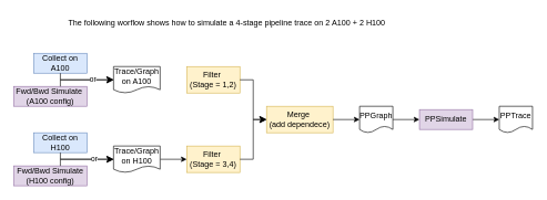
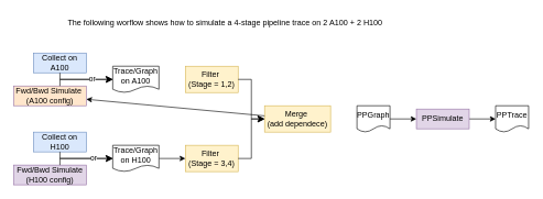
  <mxCell id="0" />
  <mxCell id="1" parent="0" />
  <mxCell id="2" value="Collect on A100" style="rounded=0;whiteSpace=wrap;html=1;fillColor=#dae8fc;strokeColor=#6c8ebf;" vertex="1" parent="1"><mxGeometry x="50" y="80" width="80" height="30" as="geometry" /></mxCell>
- <mxCell id="3" value="Fwd/Bwd Simulate&amp;nbsp; (A100 config)" style="rounded=0;whiteSpace=wrap;html=1;fillColor=#e1d5e7;strokeColor=#9673a6;" vertex="1" parent="1"><mxGeometry x="20" y="130" width="110" height="30" as="geometry" /></mxCell>
+ <mxCell id="3" value="Fwd/Bwd Simulate&amp;nbsp; (A100 config)" style="rounded=0;whiteSpace=wrap;html=1;fillColor=#ffe6cc;strokeColor=#9673a6;" vertex="1" parent="1"><mxGeometry x="20" y="130" width="110" height="30" as="geometry" /></mxCell>
  <mxCell id="4" value="Fwd/Bwd Simulate (H100 config)" style="rounded=0;whiteSpace=wrap;html=1;fillColor=#e1d5e7;strokeColor=#9673a6;" vertex="1" parent="1"><mxGeometry x="20" y="250" width="110" height="30" as="geometry" /></mxCell>
  <mxCell id="5" value="Collect on H100" style="rounded=0;whiteSpace=wrap;html=1;fillColor=#dae8fc;strokeColor=#6c8ebf;" vertex="1" parent="1"><mxGeometry x="50" y="200" width="80" height="30" as="geometry" /></mxCell>
  <mxCell id="6" value="Trace/Graph on A100" style="shape=document;whiteSpace=wrap;html=1;boundedLbl=1;size=0.25;" vertex="1" parent="1"><mxGeometry x="170" y="100" width="70" height="40" as="geometry" /></mxCell>
  <mxCell id="7" style="edgeStyle=none;html=1;" edge="1" parent="1" source="8" target="17"><mxGeometry relative="1" as="geometry" /></mxCell>
  <mxCell id="8" value="Trace/Graph on H100" style="shape=document;whiteSpace=wrap;html=1;boundedLbl=1;size=0.25;" vertex="1" parent="1"><mxGeometry x="170" y="220" width="70" height="40" as="geometry" /></mxCell>
  <mxCell id="9" value="" style="edgeStyle=elbowEdgeStyle;elbow=vertical;endArrow=classic;html=1;curved=0;rounded=0;endSize=8;startSize=8;" edge="1" parent="1" source="2" target="6"><mxGeometry width="50" height="50" relative="1" as="geometry"><mxPoint x="350" y="260" as="sourcePoint" /><mxPoint x="400" y="210" as="targetPoint" /><Array as="points"><mxPoint x="150" y="120" /></Array></mxGeometry></mxCell>
  <mxCell id="10" value="" style="edgeStyle=elbowEdgeStyle;elbow=vertical;endArrow=classic;html=1;curved=0;rounded=0;endSize=8;startSize=8;" edge="1" parent="1" source="3" target="6"><mxGeometry width="50" height="50" relative="1" as="geometry"><mxPoint x="90" y="120" as="sourcePoint" /><mxPoint x="180" y="130" as="targetPoint" /><Array as="points"><mxPoint x="90" y="120" /></Array></mxGeometry></mxCell>
  <mxCell id="11" value="or" style="edgeLabel;html=1;align=center;verticalAlign=middle;resizable=0;points=[];" vertex="1" connectable="0" parent="10"><mxGeometry x="0.297" relative="1" as="geometry"><mxPoint y="-1" as="offset" /></mxGeometry></mxCell>
  <mxCell id="12" value="" style="edgeStyle=elbowEdgeStyle;elbow=vertical;endArrow=classic;html=1;curved=0;rounded=0;endSize=8;startSize=8;" edge="1" parent="1"><mxGeometry width="50" height="50" relative="1" as="geometry"><mxPoint x="90" y="230" as="sourcePoint" /><mxPoint x="170" y="240" as="targetPoint" /><Array as="points"><mxPoint x="150" y="240" /></Array></mxGeometry></mxCell>
  <mxCell id="13" value="" style="edgeStyle=elbowEdgeStyle;elbow=vertical;endArrow=classic;html=1;curved=0;rounded=0;endSize=8;startSize=8;" edge="1" parent="1"><mxGeometry width="50" height="50" relative="1" as="geometry"><mxPoint x="90" y="250" as="sourcePoint" /><mxPoint x="170" y="240" as="targetPoint" /><Array as="points"><mxPoint x="90" y="240" /></Array></mxGeometry></mxCell>
  <mxCell id="14" value="or" style="edgeLabel;html=1;align=center;verticalAlign=middle;resizable=0;points=[];" vertex="1" connectable="0" parent="13"><mxGeometry x="0.362" y="2" relative="1" as="geometry"><mxPoint x="-1" y="1" as="offset" /></mxGeometry></mxCell>
  <mxCell id="15" value="Filter&amp;nbsp;&lt;br&gt;(Stage = 1,2)" style="rounded=0;whiteSpace=wrap;html=1;fillColor=#fff2cc;strokeColor=#d6b656;" vertex="1" parent="1"><mxGeometry x="280" y="100" width="80" height="40" as="geometry" /></mxCell>
  <mxCell id="16" value="The following worflow shows how to simulate a 4-stage pipeline trace on 2 A100 + 2 H100" style="text;html=1;align=center;verticalAlign=middle;resizable=0;points=[];autosize=1;strokeColor=none;fillColor=none;" vertex="1" parent="1"><mxGeometry x="90" y="20" width="500" height="30" as="geometry" /></mxCell>
  <mxCell id="17" value="Filter&amp;nbsp;&lt;br&gt;(Stage = 3,4)" style="rounded=0;whiteSpace=wrap;html=1;fillColor=#fff2cc;strokeColor=#d6b656;" vertex="1" parent="1"><mxGeometry x="280" y="220" width="80" height="40" as="geometry" /></mxCell>
  <mxCell id="18" value="Merge&amp;nbsp;&lt;br&gt;(add dependece)" style="rounded=0;whiteSpace=wrap;html=1;fillColor=#fff2cc;strokeColor=#d6b656;" vertex="1" parent="1"><mxGeometry x="400" y="160" width="100" height="40" as="geometry" /></mxCell>
  <mxCell id="19" value="" style="edgeStyle=elbowEdgeStyle;elbow=horizontal;endArrow=classic;html=1;curved=0;rounded=0;endSize=8;startSize=8;" edge="1" parent="1" source="15" target="18"><mxGeometry width="50" height="50" relative="1" as="geometry"><mxPoint x="370" y="140" as="sourcePoint" /><mxPoint x="420" y="90" as="targetPoint" /></mxGeometry></mxCell>
  <mxCell id="20" value="" style="edgeStyle=elbowEdgeStyle;elbow=horizontal;endArrow=classic;html=1;curved=0;rounded=0;endSize=8;startSize=8;" edge="1" parent="1" source="17" target="18"><mxGeometry width="50" height="50" relative="1" as="geometry"><mxPoint x="370" y="130" as="sourcePoint" /><mxPoint x="410" y="190" as="targetPoint" /></mxGeometry></mxCell>
  <mxCell id="21" style="edgeStyle=none;html=1;" edge="1" parent="1" source="22" target="25"><mxGeometry relative="1" as="geometry" /></mxCell>
  <mxCell id="22" value="PPGraph" style="shape=document;whiteSpace=wrap;html=1;boundedLbl=1;size=0.25;" vertex="1" parent="1"><mxGeometry x="540" y="160" width="50" height="40" as="geometry" /></mxCell>
- <mxCell id="23" style="edgeStyle=none;html=1;" edge="1" parent="1" source="18" target="22"><mxGeometry relative="1" as="geometry"><mxPoint x="250" y="130" as="sourcePoint" /><mxPoint x="290" y="130" as="targetPoint" /></mxGeometry></mxCell>
+ <mxCell id="23" style="edgeStyle=none;html=1;" edge="1" parent="1" source="18" target="3"><mxGeometry relative="1" as="geometry"><mxPoint x="250" y="130" as="sourcePoint" /><mxPoint x="290" y="130" as="targetPoint" /></mxGeometry></mxCell>
  <mxCell id="24" style="edgeStyle=none;html=1;entryX=0;entryY=0.5;entryDx=0;entryDy=0;" edge="1" parent="1" source="25" target="26"><mxGeometry relative="1" as="geometry" /></mxCell>
  <mxCell id="25" value="PPSimulate" style="rounded=0;whiteSpace=wrap;html=1;fillColor=#e1d5e7;strokeColor=#9673a6;" vertex="1" parent="1"><mxGeometry x="630" y="165" width="80" height="30" as="geometry" /></mxCell>
  <mxCell id="26" value="PPTrace" style="shape=document;whiteSpace=wrap;html=1;boundedLbl=1;size=0.25;" vertex="1" parent="1"><mxGeometry x="750" y="160" width="50" height="40" as="geometry" /></mxCell>
